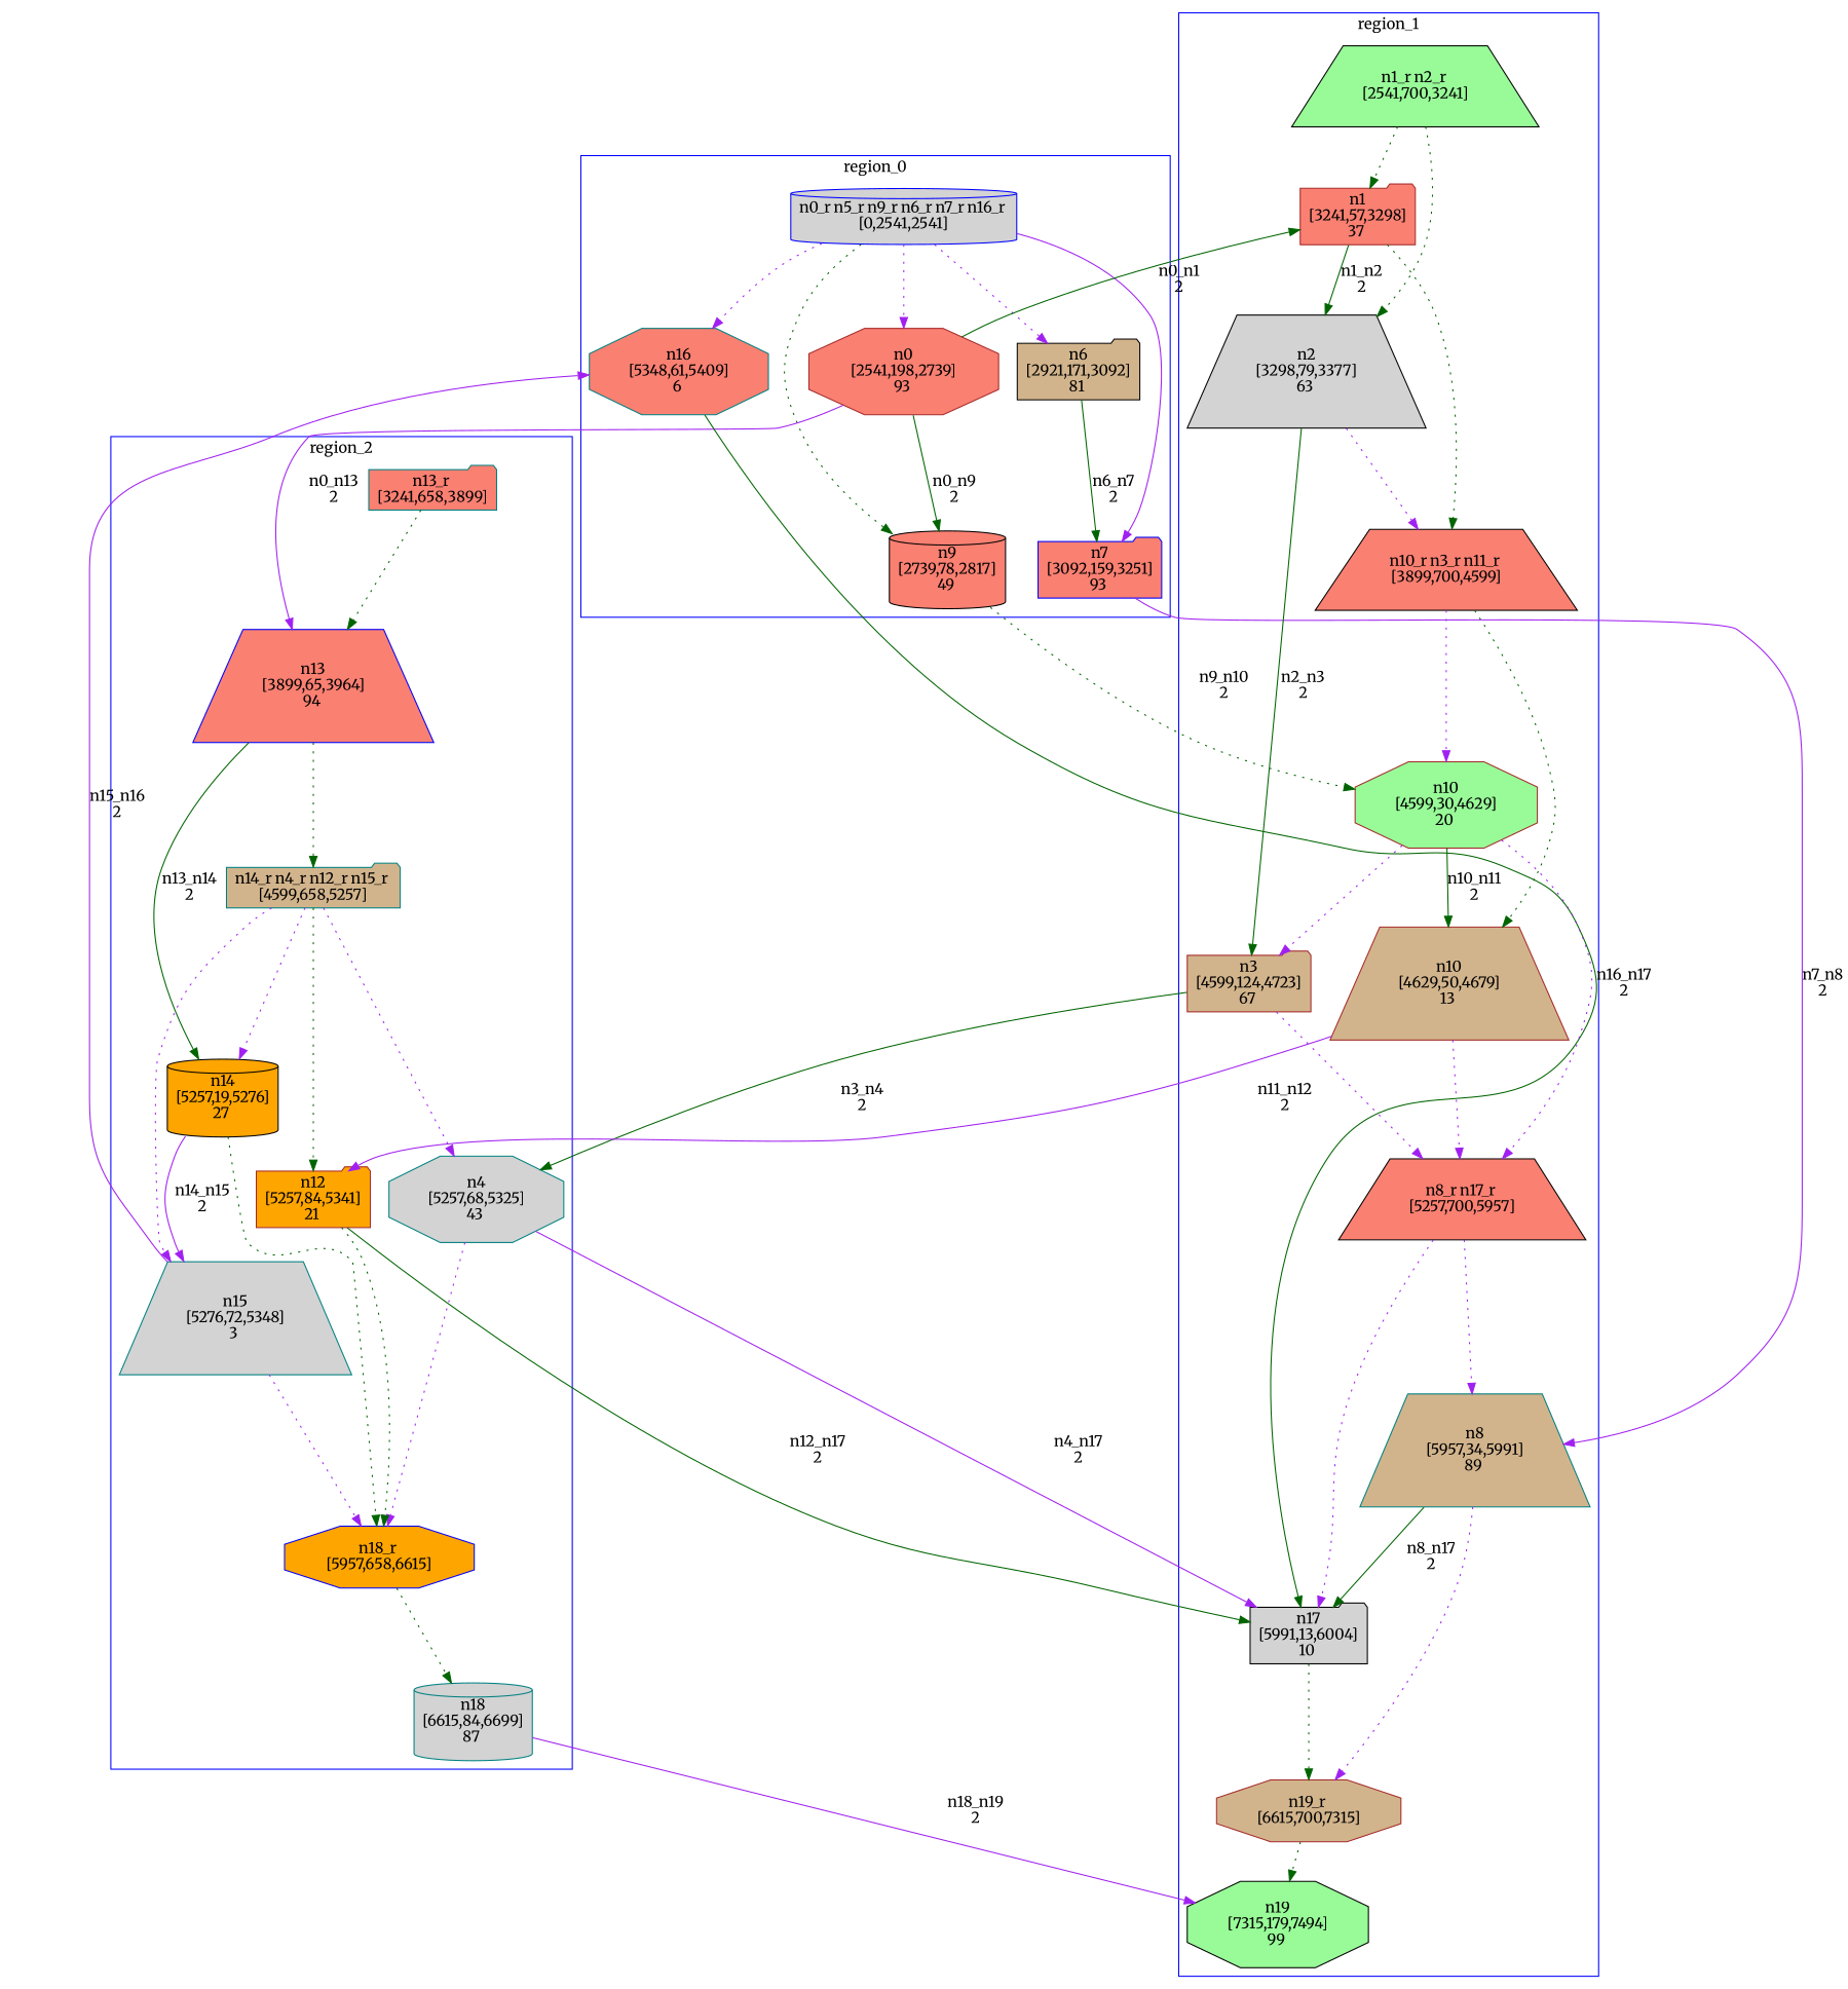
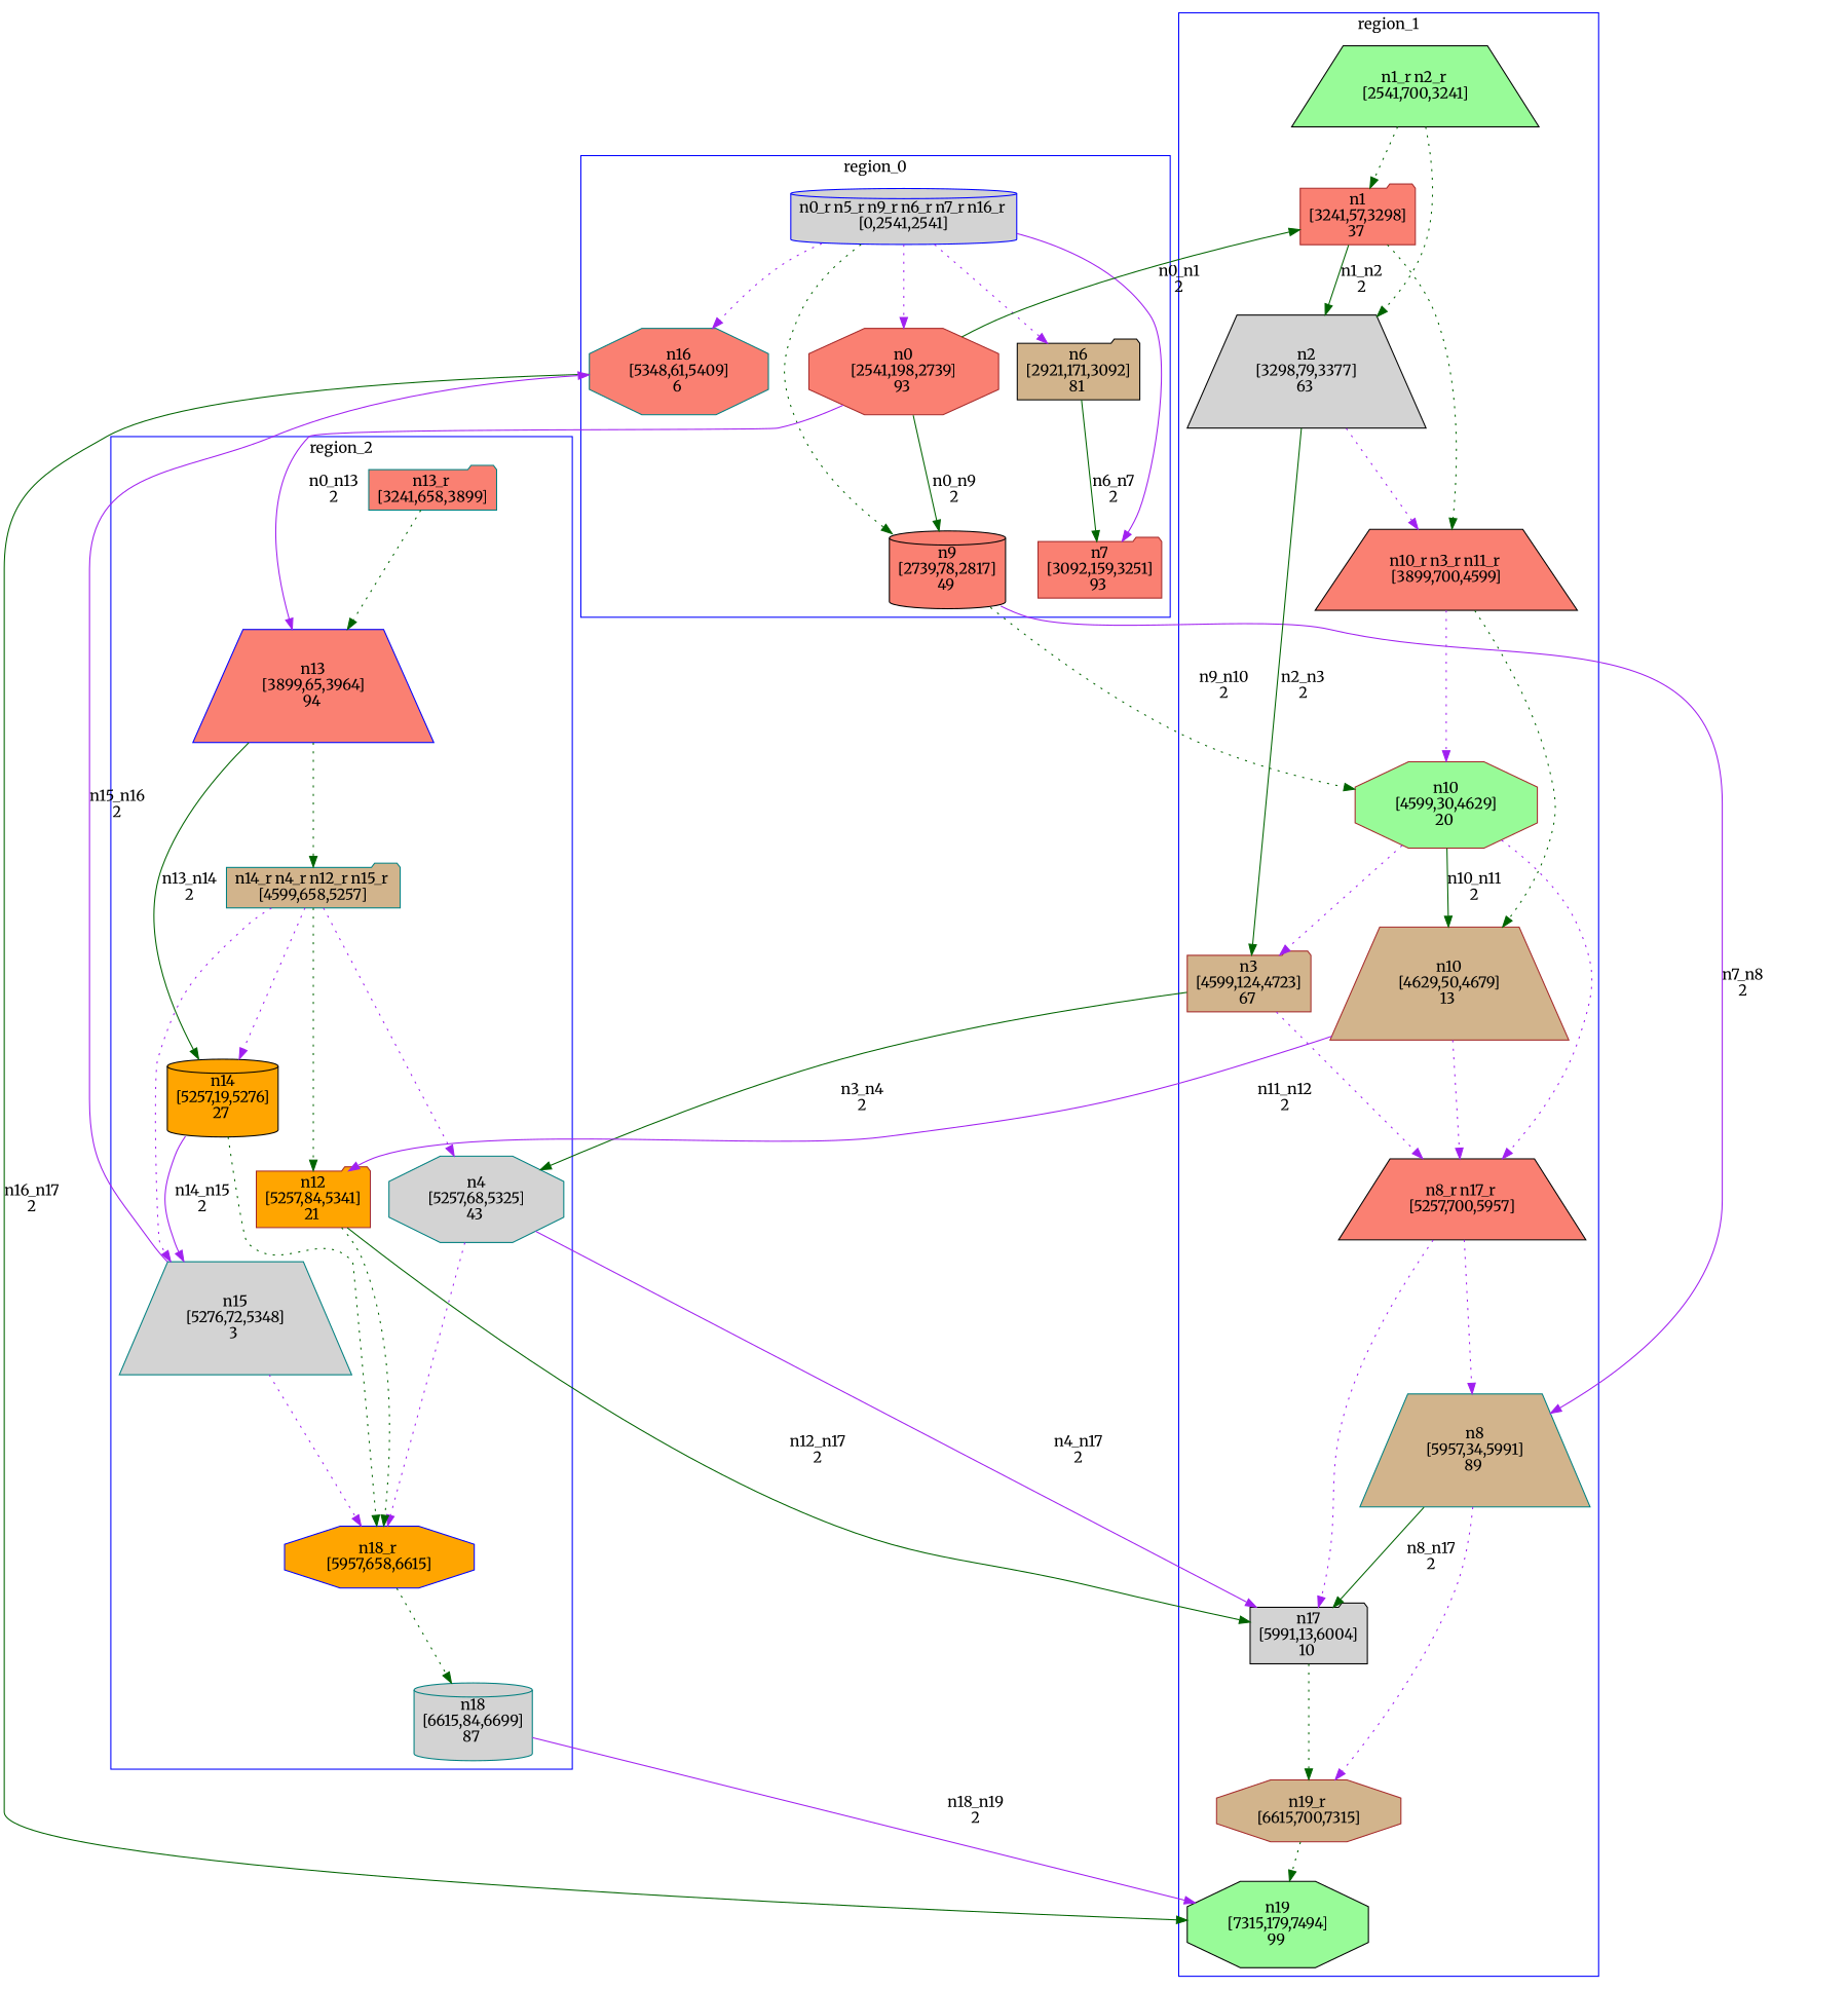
  digraph {
    fontname=Merriweather
    node [color=black fillcolor=salmon fontname=Merriweather shape=folder style=filled]
    edge [color=purple fontname=Merriweather style=dotted]
    n1 [color=blue fillcolor=lightgrey label="n0_r n5_r n9_r n6_r n7_r n16_r \n[0,2541,2541]" shape=cylinder]
    n2 [color=brown label="n0\n[2541,198,2739]\n93 " shape=octagon]
    n3 [label="n9\n[2739,78,2817]\n49 " shape=cylinder]
    n4 [fillcolor=tan label="n6\n[2921,171,3092]\n81 "]
-   n5 [color=blue label="n7\n[3092,159,3251]\n93 "]
+   n5 [color=brown label="n7\n[3092,159,3251]\n93 "]
    n6 [color=teal label="n16\n[5348,61,5409]\n6 " shape=octagon]
    n7 [fillcolor=palegreen label="n1_r n2_r \n[2541,700,3241]" shape=trapezium]
    n8 [color=brown label="n1\n[3241,57,3298]\n37 "]
    n9 [fillcolor=lightgrey label="n2\n[3298,79,3377]\n63 " shape=trapezium]
    n10 [label="n10_r n3_r n11_r \n[3899,700,4599]" shape=trapezium]
    n11 [color=brown fillcolor=palegreen label="n10\n[4599,30,4629]\n20 " shape=octagon]
    n12 [color=brown fillcolor=tan label="n3\n[4599,124,4723]\n67 "]
    n13 [color=brown fillcolor=tan label="n10\n[4629,50,4679]\n13 " shape=trapezium]
    n14 [label="n8_r n17_r \n[5257,700,5957]" shape=trapezium]
    n15 [color=teal fillcolor=tan label="n8\n[5957,34,5991]\n89 " shape=trapezium]
    n16 [fillcolor=lightgrey label="n17\n[5991,13,6004]\n10 "]
    n17 [color=brown fillcolor=tan label="n19_r \n[6615,700,7315]" shape=octagon]
    n18 [fillcolor=palegreen label="n19\n[7315,179,7494]\n99 " shape=octagon]
    n19 [color=teal label="n13_r \n[3241,658,3899]"]
    n20 [color=blue label="n13\n[3899,65,3964]\n94 " shape=trapezium]
    n21 [color=teal fillcolor=tan label="n14_r n4_r n12_r n15_r \n[4599,658,5257]"]
    n22 [fillcolor=orange label="n14\n[5257,19,5276]\n27 " shape=cylinder]
    n23 [color=teal fillcolor=lightgrey label="n4\n[5257,68,5325]\n43 " shape=octagon]
    n24 [color=brown fillcolor=orange label="n12\n[5257,84,5341]\n21 "]
    n25 [color=teal fillcolor=lightgrey label="n15\n[5276,72,5348]\n3 " shape=trapezium]
    n26 [color=blue fillcolor=orange label="n18_r \n[5957,658,6615]" shape=octagon]
    n27 [color=teal fillcolor=lightgrey label="n18\n[6615,84,6699]\n87 " shape=cylinder]
    subgraph cluster_1 {
      color=blue
      label=region_0
      stytle=filled
      n1
      n2
      n3
      n4
      n5
      n6
    }
    subgraph cluster_2 {
      color=blue
      label=region_1
      stytle=filled
      n7
      n8
      n9
      n10
      n11
      n12
      n13
      n14
      n15
      n16
      n17
      n18
    }
    subgraph cluster_3 {
      color=blue
      label=region_2
      stytle=filled
      n19
      n20
      n21
      n22
      n23
      n24
      n25
      n26
      n27
    }
    n1 -> n2
    n1 -> n3 [color=darkgreen]
    n1 -> n4
    n1 -> n5 [style=solid]
    n1 -> n6
    n2 -> n3 [color=darkgreen label="n0_n9\n2" style=""]
    n2 -> n8 [color=darkgreen label="n0_n1\n2" style=""]
    n2 -> n20 [label="n0_n13\n2" style=""]
    n3 -> n11 [color=darkgreen label="n9_n10\n2"]
    n4 -> n5 [color=darkgreen label="n6_n7\n2" style=""]
-   n5 -> n15 [label="n7_n8\n2" style=""]
-   n6 -> n16 [color=darkgreen label="n16_n17\n2" style=""]
+   n3 -> n15 [label="n7_n8\n2" style=""]
+   n6 -> n18 [color=darkgreen label="n16_n17\n2" style=""]
    n7 -> n8 [color=darkgreen]
    n7 -> n9 [color=darkgreen]
    n8 -> n9 [color=darkgreen label="n1_n2\n2" style=""]
    n8 -> n10 [color=darkgreen]
    n9 -> n10
    n9 -> n12 [color=darkgreen label="n2_n3\n2" style=""]
    n10 -> n11
    n10 -> n13 [color=darkgreen]
    n11 -> n12
    n11 -> n13 [color=darkgreen label="n10_n11\n2" style=""]
    n11 -> n14
    n12 -> n14
    n12 -> n23 [color=darkgreen label="n3_n4\n2" style=""]
    n13 -> n14
    n13 -> n24 [label="n11_n12\n2" style=""]
    n14 -> n15
    n14 -> n16
    n15 -> n16 [color=darkgreen label="n8_n17\n2" style=""]
    n15 -> n17
    n16 -> n17 [color=darkgreen]
    n17 -> n18 [color=darkgreen]
    n19 -> n20 [color=darkgreen]
    n20 -> n21 [color=darkgreen]
    n20 -> n22 [color=darkgreen label="n13_n14\n2" style=""]
    n21 -> n22
    n21 -> n23
    n21 -> n24 [color=darkgreen]
    n21 -> n25
    n22 -> n25 [label="n14_n15\n2" style=""]
    n22 -> n26 [color=darkgreen]
    n23 -> n16 [label="n4_n17\n2" style=""]
    n23 -> n26
    n24 -> n16 [color=darkgreen label="n12_n17\n2" style=""]
    n24 -> n26 [color=darkgreen]
    n25 -> n6 [label="n15_n16\n2" style=""]
    n25 -> n26
    n26 -> n27 [color=darkgreen]
    n27 -> n18 [label="n18_n19\n2" style=""]
  }
